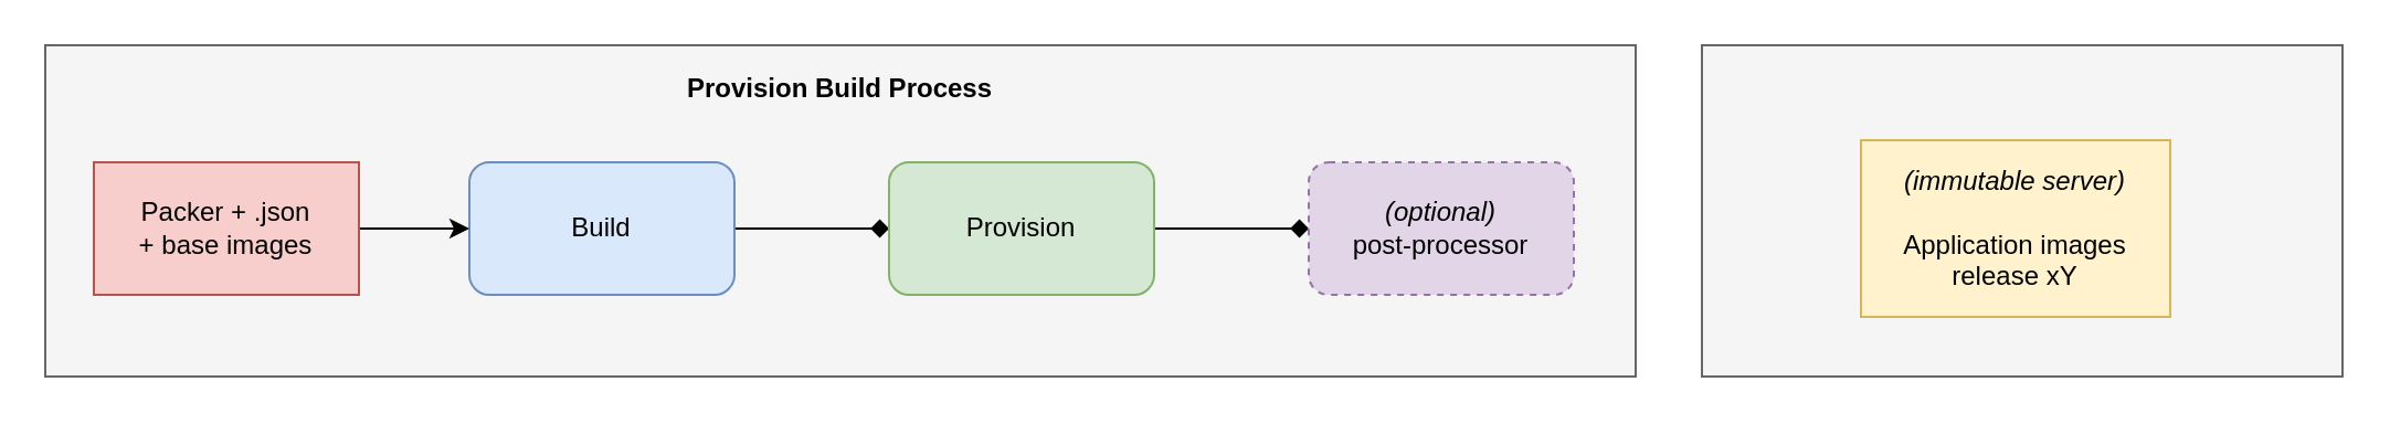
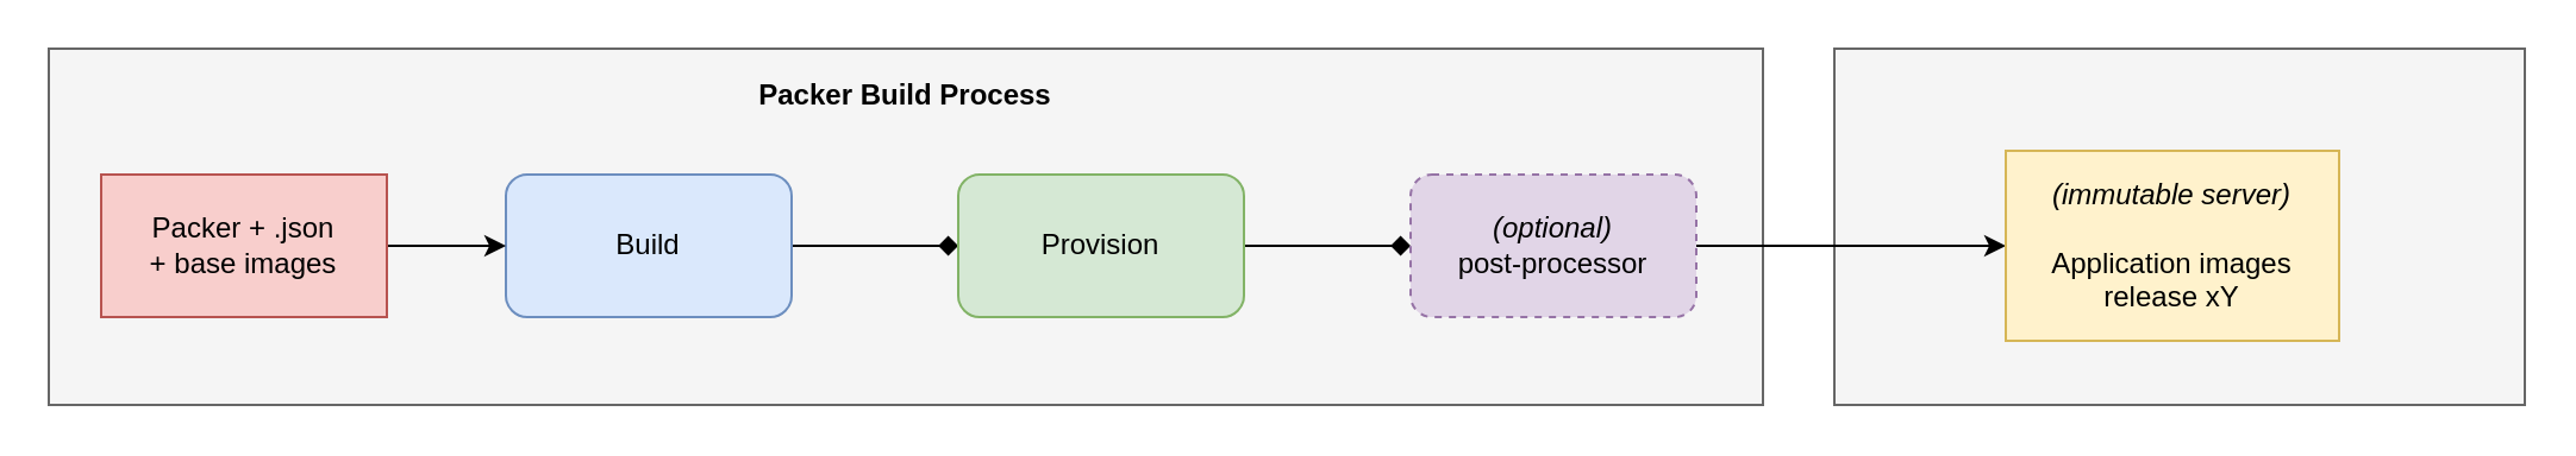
  <mxCell id="0" />
  <mxCell id="1" parent="0" />
  <mxCell id="2" value="" style="rounded=0;whiteSpace=wrap;html=1;strokeColor=#666666;fillColor=#f5f5f5;fontColor=#333333;" vertex="1" parent="1"><mxGeometry x="770" y="20" width="290" height="150" as="geometry" /></mxCell>
  <mxCell id="3" value="" style="rounded=0;whiteSpace=wrap;html=1;strokeColor=#666666;fillColor=#f5f5f5;fontColor=#333333;" vertex="1" parent="1"><mxGeometry x="20" y="20" width="720" height="150" as="geometry" /></mxCell>
  <mxCell id="4" style="edgeStyle=orthogonalEdgeStyle;rounded=0;orthogonalLoop=1;jettySize=auto;html=1;entryX=0;entryY=0.5;entryDx=0;entryDy=0;endArrow=diamond;" edge="1" parent="1" source="5" target="7"><mxGeometry relative="1" as="geometry" /></mxCell>
  <mxCell id="5" value="Build" style="rounded=1;whiteSpace=wrap;html=1;fillColor=#dae8fc;strokeColor=#6c8ebf;" vertex="1" parent="1"><mxGeometry x="212" y="73" width="120" height="60" as="geometry" /></mxCell>
  <mxCell id="6" style="edgeStyle=orthogonalEdgeStyle;rounded=0;orthogonalLoop=1;jettySize=auto;html=1;entryX=0;entryY=0.5;entryDx=0;entryDy=0;endArrow=diamond;" edge="1" parent="1" source="7" target="9"><mxGeometry relative="1" as="geometry" /></mxCell>
  <mxCell id="7" value="Provision" style="rounded=1;whiteSpace=wrap;html=1;fillColor=#d5e8d4;strokeColor=#82b366;" vertex="1" parent="1"><mxGeometry x="402" y="73" width="120" height="60" as="geometry" /></mxCell>
+ <mxCell id="8" style="edgeStyle=orthogonalEdgeStyle;rounded=0;orthogonalLoop=1;jettySize=auto;html=1;" edge="1" parent="1" source="9" target="10"><mxGeometry relative="1" as="geometry" /></mxCell>
  <mxCell id="9" value="&lt;div&gt;&lt;i&gt;(optional)&lt;/i&gt;&lt;/div&gt;&lt;div&gt;post-processor&lt;br&gt;&lt;/div&gt;" style="rounded=1;whiteSpace=wrap;html=1;dashed=1;fillColor=#e1d5e7;strokeColor=#9673a6;" vertex="1" parent="1"><mxGeometry x="592" y="73" width="120" height="60" as="geometry" /></mxCell>
  <mxCell id="10" value="&lt;div&gt;&lt;i&gt;(immutable server)&lt;/i&gt;&lt;/div&gt;&lt;div&gt;&lt;i&gt;&lt;br&gt;&lt;/i&gt;&lt;/div&gt;&lt;div&gt;Application images&lt;/div&gt;&lt;div&gt;release xY&lt;br&gt;&lt;/div&gt;" style="rounded=0;whiteSpace=wrap;html=1;strokeColor=#d6b656;fillColor=#fff2cc;" vertex="1" parent="1"><mxGeometry x="842" y="63" width="140" height="80" as="geometry" /></mxCell>
  <mxCell id="11" style="edgeStyle=orthogonalEdgeStyle;rounded=0;orthogonalLoop=1;jettySize=auto;html=1;" edge="1" parent="1" source="12" target="5"><mxGeometry relative="1" as="geometry" /></mxCell>
  <mxCell id="12" value="&lt;div&gt;Packer + .json&lt;/div&gt;&lt;div&gt;+ base images&lt;br&gt;&lt;/div&gt;" style="rounded=0;whiteSpace=wrap;html=1;strokeColor=#b85450;fillColor=#f8cecc;" vertex="1" parent="1"><mxGeometry x="42" y="73" width="120" height="60" as="geometry" /></mxCell>
- <mxCell id="13" value="Provision Build Process" style="text;html=1;strokeColor=none;fillColor=none;align=center;verticalAlign=middle;whiteSpace=wrap;rounded=0;fontStyle=1" vertex="1" parent="1"><mxGeometry x="20" y="30" width="720" height="20" as="geometry" /></mxCell>
+ <mxCell id="13" value="Packer Build Process" style="text;html=1;strokeColor=none;fillColor=none;align=center;verticalAlign=middle;whiteSpace=wrap;rounded=0;fontStyle=1" vertex="1" parent="1"><mxGeometry x="20" y="30" width="720" height="20" as="geometry" /></mxCell>
